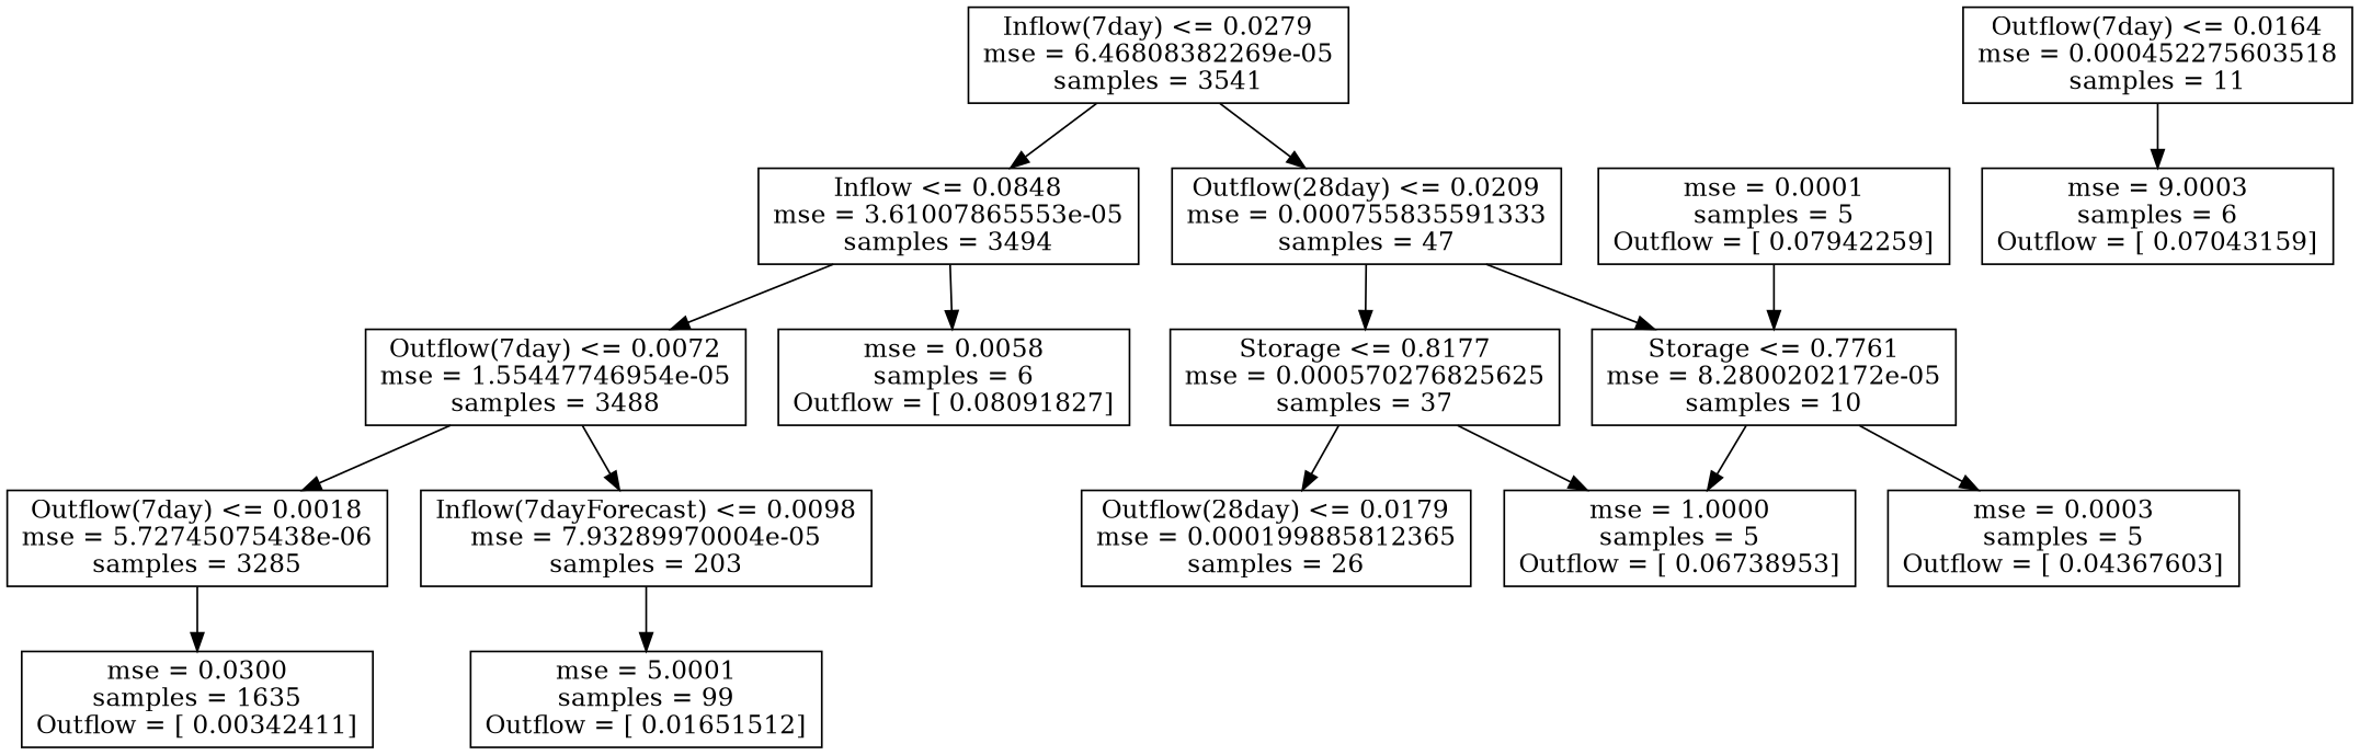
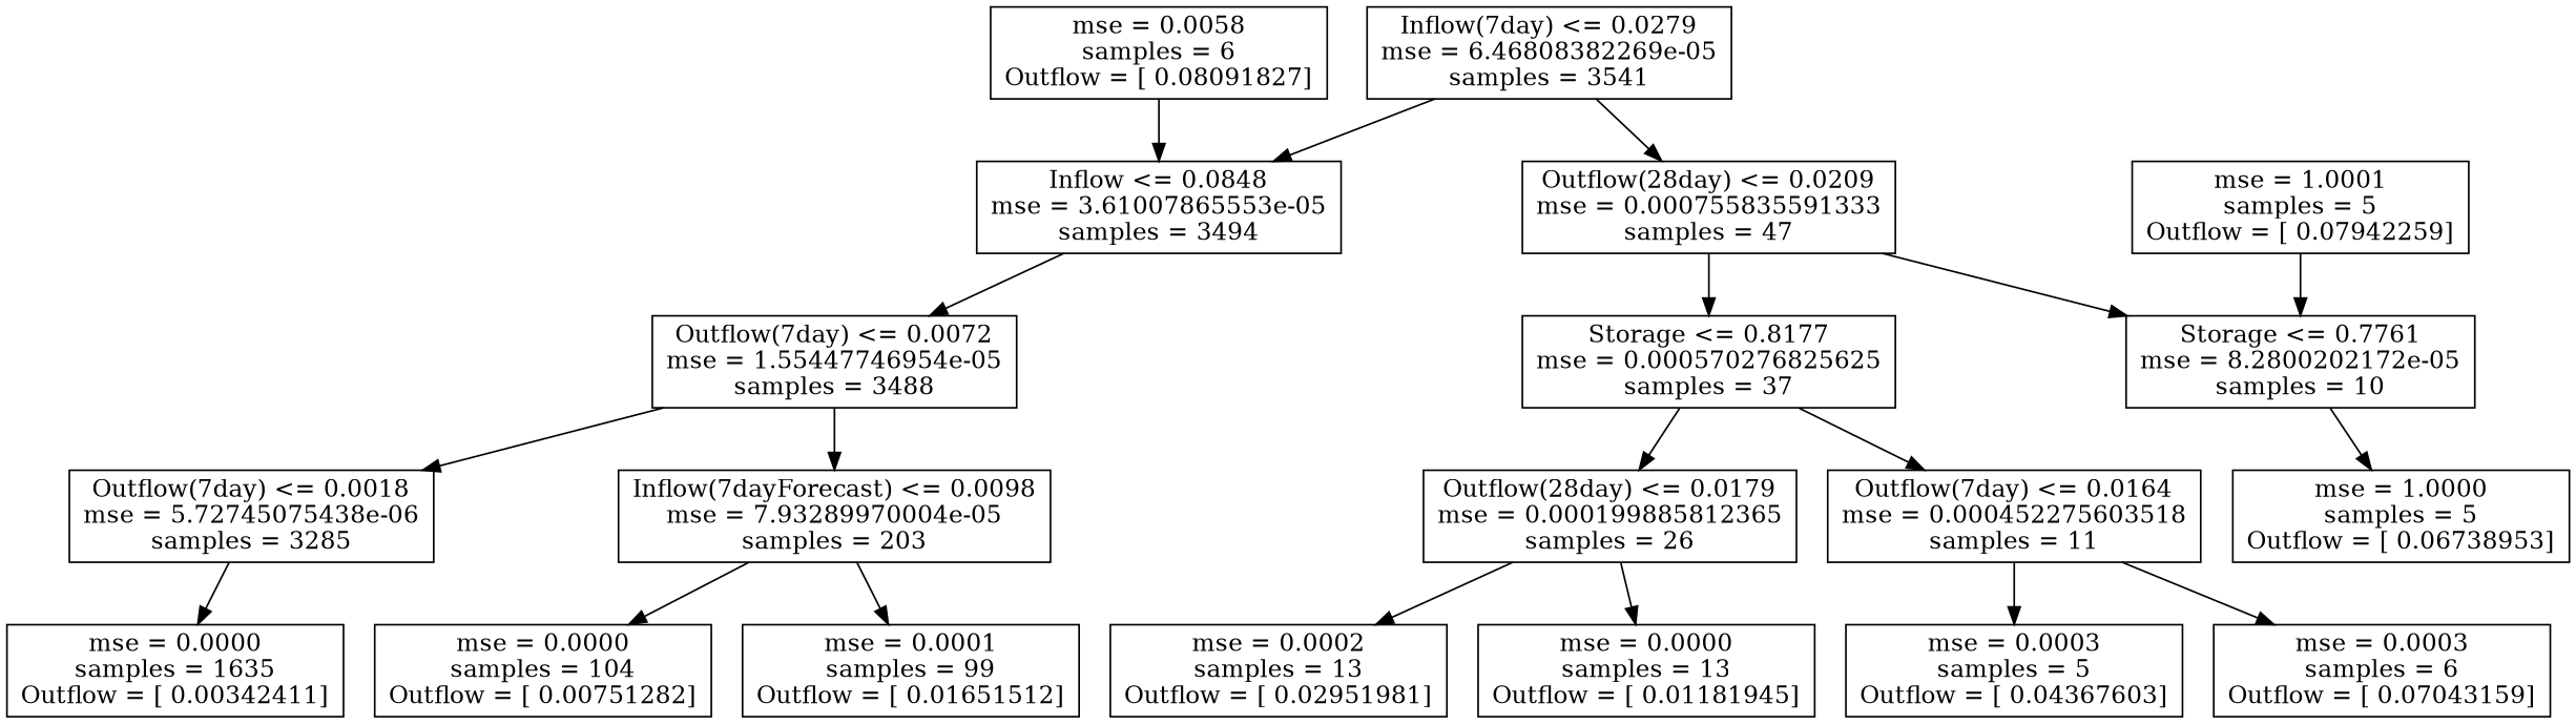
  digraph {
    node [shape=box]
    n1 [label="Inflow(7day) <= 0.0279\nmse = 6.46808382269e-05\nsamples = 3541"]
    n2 [label="Inflow <= 0.0848\nmse = 3.61007865553e-05\nsamples = 3494"]
    n3 [label="Outflow(28day) <= 0.0209\nmse = 0.000755835591333\nsamples = 47"]
    n4 [label="Outflow(7day) <= 0.0072\nmse = 1.55447746954e-05\nsamples = 3488"]
    n5 [label="mse = 0.0058\nsamples = 6\nOutflow = [ 0.08091827]"]
    n6 [label="Storage <= 0.8177\nmse = 0.000570276825625\nsamples = 37"]
    n7 [label="Storage <= 0.7761\nmse = 8.2800202172e-05\nsamples = 10"]
    n8 [label="Outflow(7day) <= 0.0018\nmse = 5.72745075438e-06\nsamples = 3285"]
    n9 [label="Inflow(7dayForecast) <= 0.0098\nmse = 7.93289970004e-05\nsamples = 203"]
-   n10 [label="mse = 0.0300\nsamples = 1635\nOutflow = [ 0.00342411]"]
-   n12 [label="mse = 5.0001\nsamples = 99\nOutflow = [ 0.01651512]"]
+   n10 [label="mse = 0.0000\nsamples = 1635\nOutflow = [ 0.00342411]"]
+   n11 [label="mse = 0.0000\nsamples = 104\nOutflow = [ 0.00751282]"]
+   n12 [label="mse = 0.0001\nsamples = 99\nOutflow = [ 0.01651512]"]
    n13 [label="Outflow(28day) <= 0.0179\nmse = 0.000199885812365\nsamples = 26"]
    n14 [label="Outflow(7day) <= 0.0164\nmse = 0.000452275603518\nsamples = 11"]
    n15 [label="mse = 1.0000\nsamples = 5\nOutflow = [ 0.06738953]"]
+   n16 [label="mse = 0.0002\nsamples = 13\nOutflow = [ 0.02951981]"]
+   n17 [label="mse = 0.0000\nsamples = 13\nOutflow = [ 0.01181945]"]
    n18 [label="mse = 0.0003\nsamples = 5\nOutflow = [ 0.04367603]"]
-   n19 [label="mse = 9.0003\nsamples = 6\nOutflow = [ 0.07043159]"]
-   n20 [label="mse = 0.0001\nsamples = 5\nOutflow = [ 0.07942259]"]
+   n19 [label="mse = 0.0003\nsamples = 6\nOutflow = [ 0.07043159]"]
+   n20 [label="mse = 1.0001\nsamples = 5\nOutflow = [ 0.07942259]"]
    n1 -> n2
    n1 -> n3
    n2 -> n4
-   n2 -> n5
+   n5 -> n2
    n3 -> n6
    n3 -> n7
    n4 -> n8
    n4 -> n9
    n6 -> n13
-   n6 -> n15
+   n6 -> n14
    n7 -> n15
    n8 -> n10
+   n9 -> n11
    n9 -> n12
-   n7 -> n18
+   n13 -> n16
+   n13 -> n17
+   n14 -> n18
    n14 -> n19
    n20 -> n7
  }
